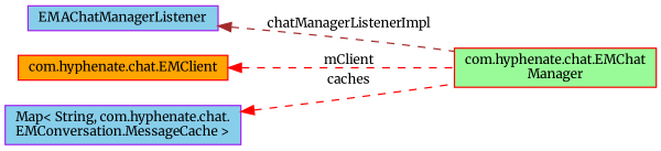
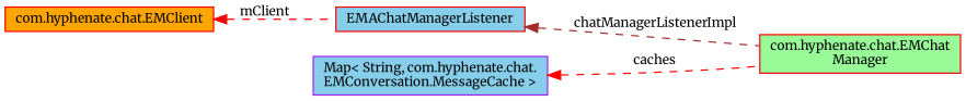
  digraph {
    fontname=Merriweather
    rankdir=LR
    node [color=red fillcolor=skyblue fontname=Merriweather fontsize=10 shape=record style=filled]
    edge [color=red dir=back fontname=Merriweather fontsize=10 labelfontname=Helvetica labelfontsize=10 style=dashed]
    n1 [fillcolor=palegreen fontcolor=black height=0.2 label="com.hyphenate.chat.EMChat\lManager" width=0.4]
-   n2 [color=purple height=0.2 label=EMAChatManagerListener width=0.4]
+   n2 [height=0.2 label=EMAChatManagerListener width=0.4]
    n3 [fillcolor=orange height=0.2 label="com.hyphenate.chat.EMClient" width=0.4]
    n4 [color=purple height=0.2 label="Map\< String, com.hyphenate.chat.\lEMConversation.MessageCache \>" width=0.4]
    n2 -> n1 [color=brown label=" chatManagerListenerImpl"]
-   n3 -> n1 [label=" mClient"]
+   n3 -> n2 [label=" mClient"]
    n4 -> n1 [label=" caches"]
  }
